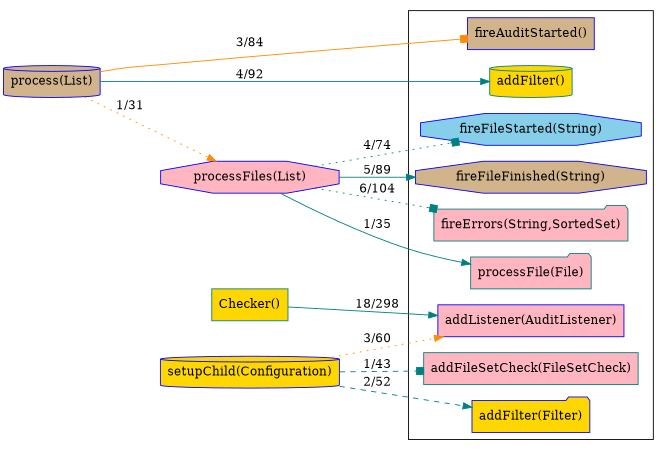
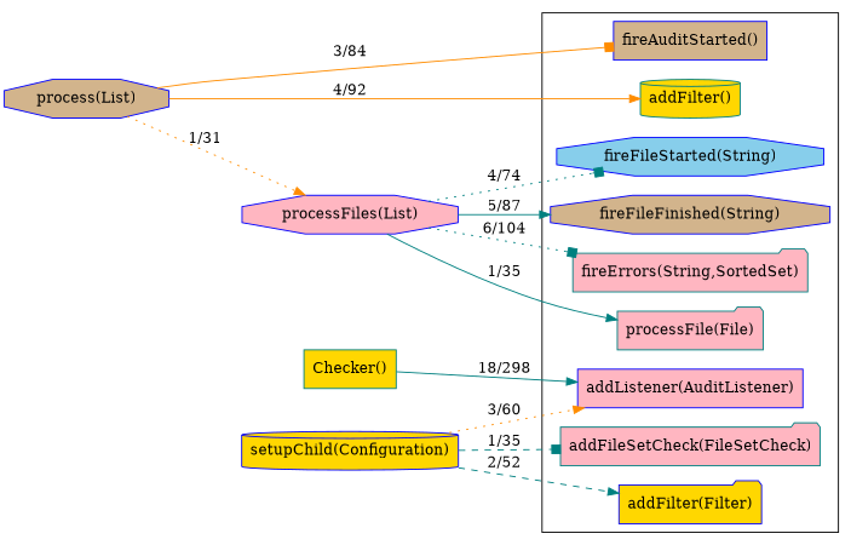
  digraph {
    rankdir=LR
    node [color=blue fillcolor=lightpink shape=folder style=filled]
    edge [arrowhead=normal color=teal style=solid]
    "fireErrors(String,SortedSet)" [color=teal]
    "fireAuditStarted()" [fillcolor=tan shape=box]
-   "addFileSetCheck(FileSetCheck)" [color=teal shape=box]
+   "addFileSetCheck(FileSetCheck)" [color=teal]
    "processFile(File)" [color=teal]
    n5 [color=teal fillcolor=gold label="addFilter()" shape=cylinder]
    "fireFileStarted(String)" [fillcolor=skyblue shape=octagon]
    "addFilter(Filter)" [fillcolor=gold]
    "fireFileFinished(String)" [fillcolor=tan shape=octagon]
    "addListener(AuditListener)" [shape=box]
-   "process(List)" [fillcolor=tan shape=cylinder]
+   "process(List)" [fillcolor=tan shape=octagon]
    "processFiles(List)" [shape=octagon]
    "Checker()" [color=teal fillcolor=gold shape=box]
    "setupChild(Configuration)" [fillcolor=gold shape=cylinder]
    subgraph cluster_1 {
      "fireErrors(String,SortedSet)"
      "fireAuditStarted()"
      "addFileSetCheck(FileSetCheck)"
      "processFile(File)"
      n5
      "fireFileStarted(String)"
      "addFilter(Filter)"
      "fireFileFinished(String)"
      "addListener(AuditListener)"
    }
    "process(List)" -> "fireAuditStarted()" [arrowhead=box color=darkorange label="3/84"]
-   "process(List)" -> n5 [label="4/92"]
+   "process(List)" -> n5 [color=darkorange label="4/92"]
    "process(List)" -> "processFiles(List)" [color=darkorange label="1/31" style=dotted]
    "processFiles(List)" -> "fireErrors(String,SortedSet)" [arrowhead=box label="6/104" style=dotted]
    "processFiles(List)" -> "processFile(File)" [label="1/35"]
    "processFiles(List)" -> "fireFileStarted(String)" [arrowhead=box label="4/74" style=dotted]
-   "processFiles(List)" -> "fireFileFinished(String)" [label="5/89"]
+   "processFiles(List)" -> "fireFileFinished(String)" [label="5/87"]
    "Checker()" -> "addListener(AuditListener)" [label="18/298"]
-   "setupChild(Configuration)" -> "addFileSetCheck(FileSetCheck)" [arrowhead=box label="1/43" style=dashed]
+   "setupChild(Configuration)" -> "addFileSetCheck(FileSetCheck)" [arrowhead=box label="1/35" style=dashed]
    "setupChild(Configuration)" -> "addFilter(Filter)" [label="2/52" style=dashed]
    "setupChild(Configuration)" -> "addListener(AuditListener)" [color=darkorange label="3/60" style=dotted]
  }
